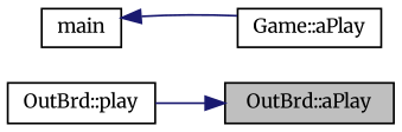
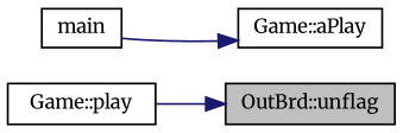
  digraph {
    fontname=Merriweather
    rankdir=RL
    node [color=black fillcolor=white fontname=Merriweather fontsize=10 shape=record style=filled]
    edge [color=midnightblue dir=back fontname=Merriweather fontsize=10 labelfontname=Helvetica labelfontsize=10 style=solid]
-   n1 [fillcolor=grey75 fontcolor=black height=0.2 label="OutBrd::aPlay" width=0.4]
-   n2 [height=0.2 label="OutBrd::play" width=0.4]
+   n1 [fillcolor=grey75 fontcolor=black height=0.2 label="OutBrd::unflag" width=0.4]
+   n2 [height=0.2 label="Game::play" width=0.4]
    n3 [height=0.2 label="Game::aPlay" width=0.4]
    n4 [height=0.2 label=main width=0.4]
    n1 -> n2
-   n4 -> n3
+   n3 -> n4
  }
